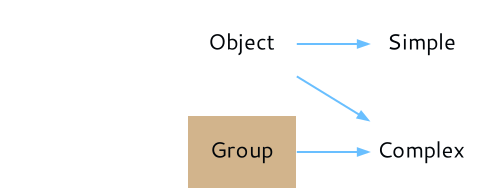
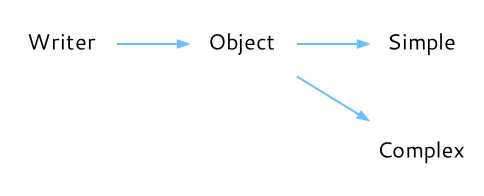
  digraph {
    rankdir=LR
    node [color=gray40 fillcolor=white fontcolor="#010509FF" fontname="Segoe UI" fontsize=11 margin=0.01 shape=none style=filled]
    edge [arrowsize=0.5 color="#69BFFFFF"]
+   n1 [label=Writer]
    n2 [color=red label=Object]
    n3 [label=Simple]
    n4 [color=deeppink label=Complex]
-   n5 [fillcolor=tan label=Group]
+   n1 -> n2
    n2 -> n3
    n2 -> n4
-   n5 -> n4
  }
